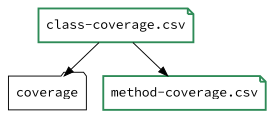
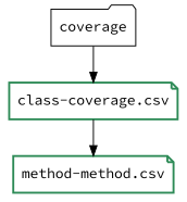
  digraph {
    fontname="Source Code Pro"
    node [fontname="Source Code Pro" shape=note color=seagreen penwidth=2]
    edge [fontname="Source Code Pro"]
    coverage [shape=folder color="" penwidth=""]
    "class-coverage.csv"
-   "method-coverage.csv"
-   "class-coverage.csv" -> coverage
+   "method-coverage.csv" [label="method-method.csv"]
+   coverage -> "class-coverage.csv"
    "class-coverage.csv" -> "method-coverage.csv"
  }
